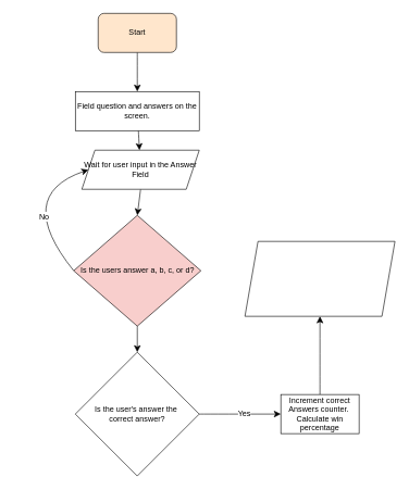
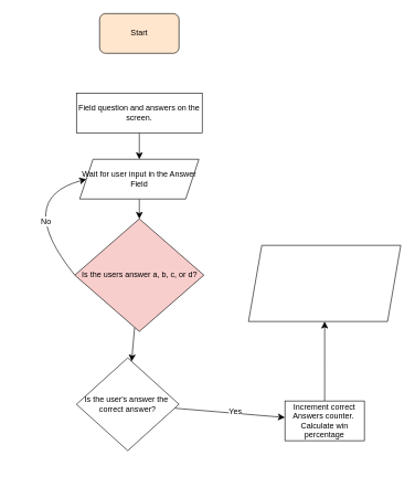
  <mxCell id="0" />
  <mxCell id="1" parent="0" />
- <mxCell id="2" style="edgeStyle=none;curved=1;rounded=0;orthogonalLoop=1;jettySize=auto;html=1;entryX=0.5;entryY=0;entryDx=0;entryDy=0;fontSize=12;startSize=8;endSize=8;" edge="1" parent="1" source="3" target="5"><mxGeometry relative="1" as="geometry" /></mxCell>
  <mxCell id="3" value="Start" style="rounded=1;whiteSpace=wrap;html=1;fillColor=#ffe6cc;" vertex="1" parent="1"><mxGeometry x="150" y="20" width="120" height="60" as="geometry" /></mxCell>
  <mxCell id="4" style="edgeStyle=none;curved=1;rounded=0;orthogonalLoop=1;jettySize=auto;html=1;fontSize=12;startSize=8;endSize=8;" edge="1" parent="1" source="5" target="7"><mxGeometry relative="1" as="geometry" /></mxCell>
  <mxCell id="5" value="Field question and answers on the screen." style="rounded=0;whiteSpace=wrap;html=1;" vertex="1" parent="1"><mxGeometry x="115" y="140" width="190" height="60" as="geometry" /></mxCell>
  <mxCell id="6" style="edgeStyle=none;curved=1;rounded=0;orthogonalLoop=1;jettySize=auto;html=1;exitX=0.5;exitY=1;exitDx=0;exitDy=0;entryX=0.5;entryY=0;entryDx=0;entryDy=0;fontSize=12;startSize=8;endSize=8;" edge="1" parent="1" source="7" target="11"><mxGeometry relative="1" as="geometry" /></mxCell>
- <mxCell id="7" value="Wait for user input in the Answer Field" style="shape=parallelogram;perimeter=parallelogramPerimeter;whiteSpace=wrap;html=1;fixedSize=1;" vertex="1" parent="1"><mxGeometry x="125" y="230" width="180" height="60" as="geometry" /></mxCell>
+ <mxCell id="7" value="Wait for user input in the Answer Field" style="shape=parallelogram;perimeter=parallelogramPerimeter;whiteSpace=wrap;html=1;fixedSize=1;" vertex="1" parent="1"><mxGeometry x="120" y="240" width="180" height="60" as="geometry" /></mxCell>
  <mxCell id="8" style="edgeStyle=none;curved=1;rounded=0;orthogonalLoop=1;jettySize=auto;html=1;exitX=0;exitY=0.5;exitDx=0;exitDy=0;fontSize=12;startSize=8;endSize=8;entryX=0;entryY=0.5;entryDx=0;entryDy=0;" edge="1" parent="1" source="11" target="7"><mxGeometry relative="1" as="geometry"><mxPoint x="20" y="390" as="targetPoint" /><Array as="points"><mxPoint x="20" y="300" /></Array></mxGeometry></mxCell>
  <mxCell id="9" value="No" style="edgeLabel;html=1;align=center;verticalAlign=middle;resizable=0;points=[];fontSize=12;" vertex="1" connectable="0" parent="8"><mxGeometry x="-0.305" y="-17" relative="1" as="geometry"><mxPoint as="offset" /></mxGeometry></mxCell>
  <mxCell id="10" value="" style="edgeStyle=none;curved=1;rounded=0;orthogonalLoop=1;jettySize=auto;html=1;fontSize=12;startSize=8;endSize=8;" edge="1" parent="1" source="11" target="14"><mxGeometry relative="1" as="geometry" /></mxCell>
  <mxCell id="11" value="Is the users answer a, b, c, or d?" style="rhombus;whiteSpace=wrap;html=1;fillColor=#f8cecc;" vertex="1" parent="1"><mxGeometry x="112.5" y="330" width="195" height="170" as="geometry" /></mxCell>
  <mxCell id="12" value="" style="edgeStyle=none;curved=1;rounded=0;orthogonalLoop=1;jettySize=auto;html=1;fontSize=12;startSize=8;endSize=8;" edge="1" parent="1" source="14" target="16"><mxGeometry relative="1" as="geometry" /></mxCell>
  <mxCell id="13" value="Yes" style="edgeLabel;html=1;align=center;verticalAlign=middle;resizable=0;points=[];fontSize=12;" vertex="1" connectable="0" parent="12"><mxGeometry x="0.084" y="2" relative="1" as="geometry"><mxPoint as="offset" /></mxGeometry></mxCell>
- <mxCell id="14" value="Is the user's answer the&amp;nbsp;&lt;div&gt;correct answer?&lt;/div&gt;" style="rhombus;whiteSpace=wrap;html=1;" vertex="1" parent="1"><mxGeometry x="115" y="540" width="190" height="190" as="geometry" /></mxCell>
+ <mxCell id="14" value="Is the user's answer the&amp;nbsp;&lt;div&gt;correct answer?&lt;/div&gt;" style="rhombus;whiteSpace=wrap;html=1;" vertex="1" parent="1"><mxGeometry x="115" y="540" width="155" height="140" as="geometry" /></mxCell>
  <mxCell id="15" value="" style="edgeStyle=none;curved=1;rounded=0;orthogonalLoop=1;jettySize=auto;html=1;fontSize=12;startSize=8;endSize=8;" edge="1" parent="1" source="16" target="17"><mxGeometry relative="1" as="geometry" /></mxCell>
  <mxCell id="16" value="Increment correct Answers counter.&amp;nbsp;&lt;div&gt;Calculate win percentage&lt;/div&gt;" style="whiteSpace=wrap;html=1;" vertex="1" parent="1"><mxGeometry x="430" y="605" width="120" height="60" as="geometry" /></mxCell>
  <mxCell id="17" value="" style="shape=parallelogram;perimeter=parallelogramPerimeter;whiteSpace=wrap;html=1;fixedSize=1;" vertex="1" parent="1"><mxGeometry x="375" y="370" width="230" height="115" as="geometry" /></mxCell>
